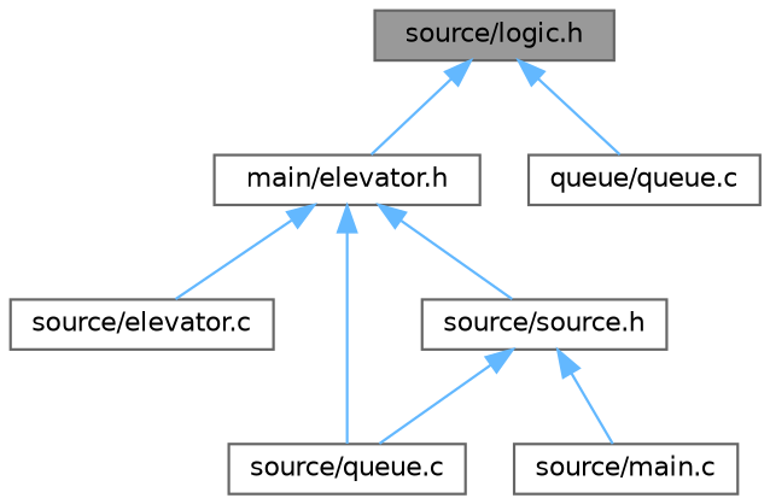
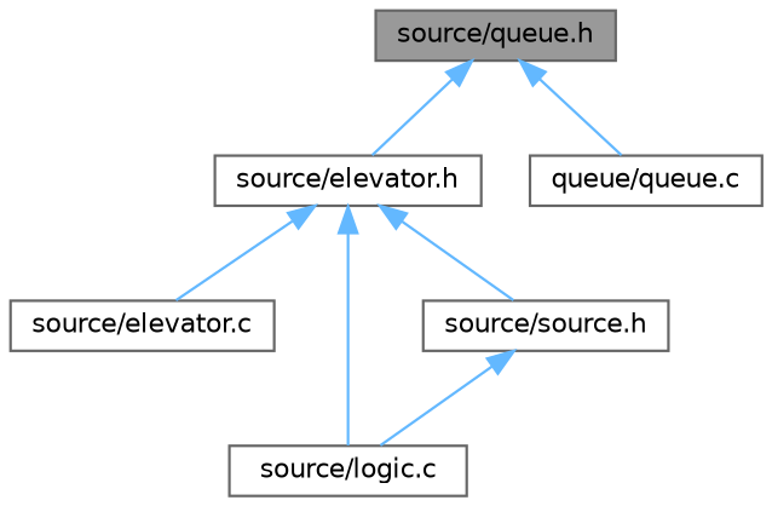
  digraph {
    fontname="DejaVu Sans"
    node [color=grey40 fillcolor=white fontname="DejaVu Sans" fontsize=10 shape=box style=filled]
    edge [color=steelblue1 dir=back fontname="DejaVu Sans" fontsize=10 labelfontname=Helvetica labelfontsize=10 style=solid]
-   n1 [color=gray40 fillcolor=grey60 fontcolor=black height=0.2 label="source/logic.h" width=0.4]
-   n2 [height=0.2 label="main/elevator.h" width=0.4]
+   n1 [color=gray40 fillcolor=grey60 fontcolor=black height=0.2 label="source/queue.h" width=0.4]
+   n2 [height=0.2 label="source/elevator.h" width=0.4]
    n3 [height=0.2 label="queue/queue.c" width=0.4]
    n4 [height=0.2 label="source/elevator.c" width=0.4]
    n5 [height=0.2 label="source/source.h" width=0.4]
-   n6 [height=0.2 label="source/queue.c" width=0.4]
-   n7 [height=0.2 label="source/main.c" width=0.4]
+   n6 [height=0.2 label="source/logic.c" width=0.4]
    n1 -> n2
    n1 -> n3
    n2 -> n4
    n2 -> n5
    n2 -> n6
    n5 -> n6
-   n5 -> n7
  }
